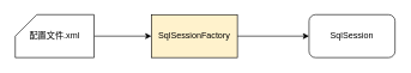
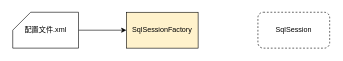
  <mxCell id="0" />
  <mxCell id="1" parent="0" />
- <mxCell id="2" style="edgeStyle=orthogonalEdgeStyle;rounded=0;orthogonalLoop=1;jettySize=auto;html=1;exitX=1;exitY=0.5;exitDx=0;exitDy=0;entryX=0;entryY=0.5;entryDx=0;entryDy=0;" edge="1" parent="1" source="3" target="6"><mxGeometry relative="1" as="geometry" /></mxCell>
  <mxCell id="3" value="SqlSessionFactory" style="rounded=0;whiteSpace=wrap;html=1;fillColor=#fff2cc;" parent="1" vertex="1"><mxGeometry x="210" y="20" width="120" height="60" as="geometry" /></mxCell>
  <mxCell id="4" style="edgeStyle=orthogonalEdgeStyle;rounded=0;orthogonalLoop=1;jettySize=auto;html=1;exitX=1;exitY=0.5;exitDx=0;exitDy=0;exitPerimeter=0;entryX=0;entryY=0.5;entryDx=0;entryDy=0;" parent="1" source="5" target="3" edge="1"><mxGeometry relative="1" as="geometry" /></mxCell>
  <mxCell id="5" value="配置文件.xml" style="shape=card;whiteSpace=wrap;html=1;" parent="1" vertex="1"><mxGeometry x="20" y="20" width="110" height="60" as="geometry" /></mxCell>
- <mxCell id="6" value="SqlSession&lt;br&gt;" style="rounded=1;whiteSpace=wrap;html=1;" vertex="1" parent="1"><mxGeometry x="430" y="20" width="120" height="60" as="geometry" /></mxCell>
+ <mxCell id="6" value="SqlSession&lt;br&gt;" style="rounded=1;whiteSpace=wrap;html=1;dashed=1;" vertex="1" parent="1"><mxGeometry x="430" y="20" width="120" height="60" as="geometry" /></mxCell>
